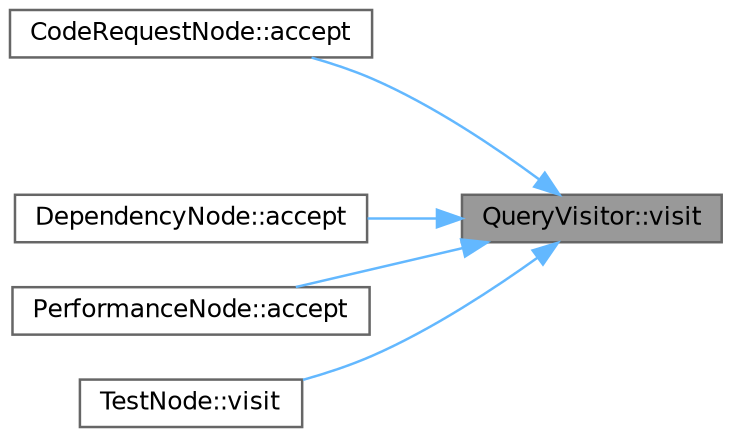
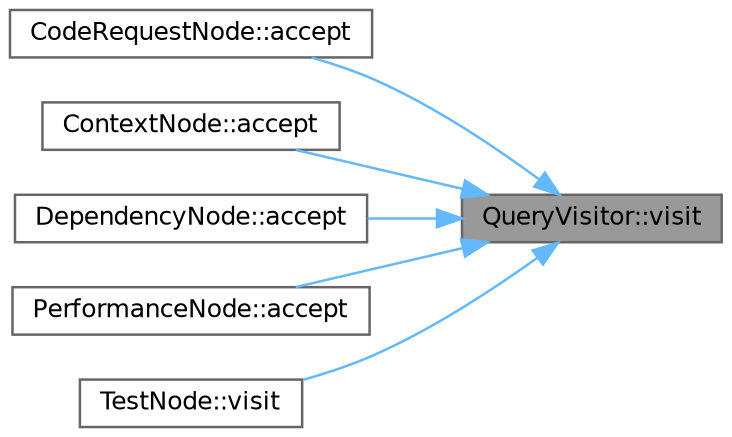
  digraph {
    rankdir=RL
    node [color=grey40 fillcolor=white fontname=Helvetica fontsize=10 shape=box style=filled]
    edge [color=steelblue1 dir=back fontname=Helvetica fontsize=10 labelfontname=Helvetica labelfontsize=10 style=solid]
    n1 [color=gray40 fillcolor=grey60 fontcolor=black height=0.2 label="QueryVisitor::visit" width=0.4]
    n2 [height=0.2 label="CodeRequestNode::accept" width=0.4]
+   n3 [height=0.2 label="ContextNode::accept" width=0.4]
    n4 [height=0.2 label="DependencyNode::accept" width=0.4]
    n5 [height=0.2 label="PerformanceNode::accept" width=0.4]
    n6 [height=0.2 label="TestNode::visit" width=0.4]
    n1 -> n2
+   n1 -> n3
    n1 -> n4
    n1 -> n5
    n1 -> n6
  }
